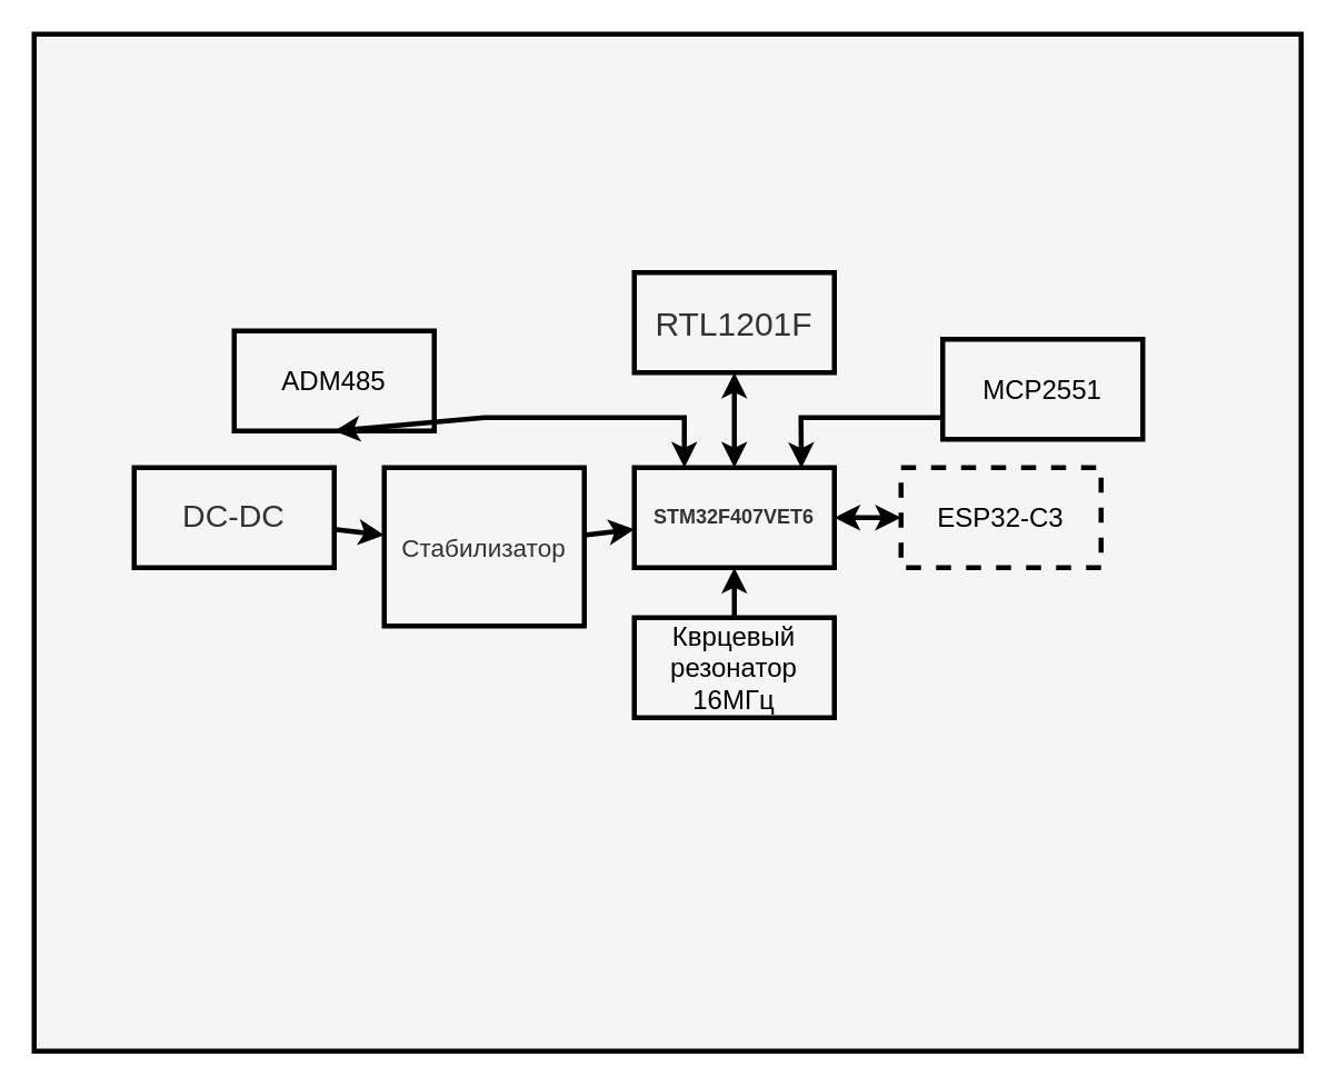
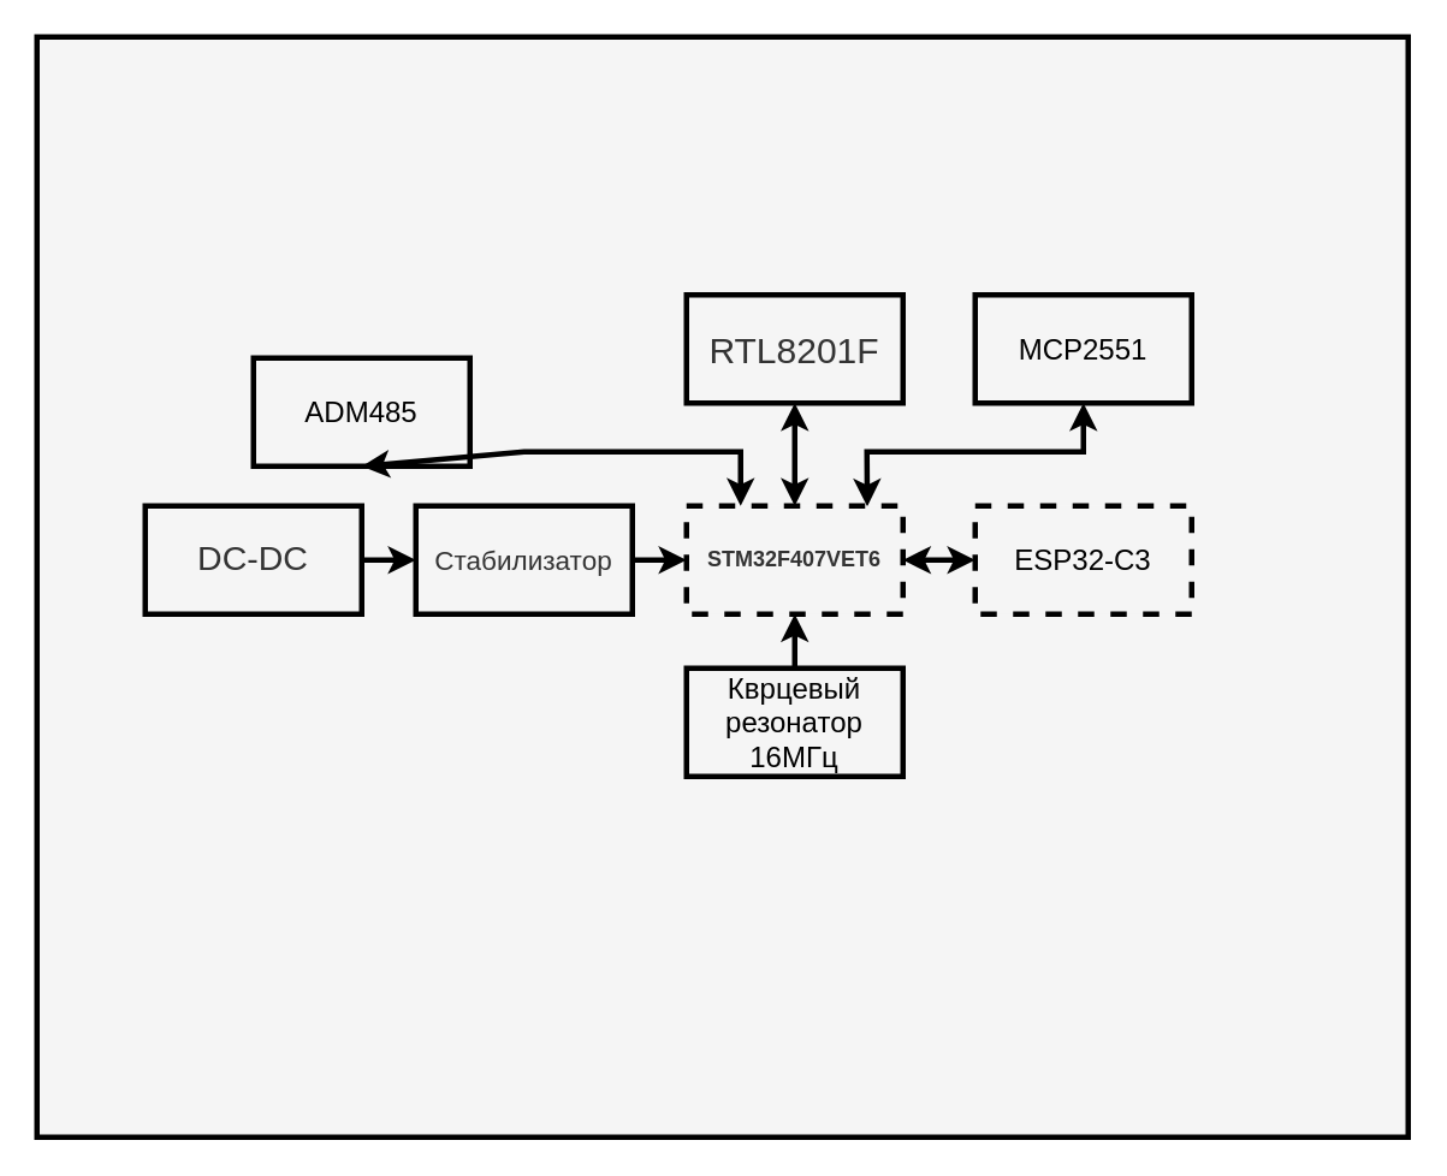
  <mxCell id="0" />
  <mxCell id="1" parent="0" />
  <mxCell id="2" value="" style="rounded=0;whiteSpace=wrap;html=1;fillColor=#f5f5f5;fontColor=#333333;strokeColor=#000000;strokeWidth=3;" parent="1" vertex="1"><mxGeometry y="20" width="760" height="610" as="geometry" x="20" /></mxCell>
  <mxCell id="3" value="" style="edgeStyle=none;shape=connector;rounded=1;html=1;labelBackgroundColor=default;strokeColor=#000000;strokeWidth=3;fontFamily=Helvetica;fontSize=20;fontColor=default;endArrow=classic;endFill=1;startArrow=classic;startFill=1;" edge="1" parent="1" source="7" target="8"><mxGeometry relative="1" as="geometry" /></mxCell>
  <mxCell id="4" value="" style="edgeStyle=none;shape=connector;rounded=1;html=1;labelBackgroundColor=default;strokeColor=#000000;strokeWidth=3;fontFamily=Helvetica;fontSize=20;fontColor=default;endArrow=none;endFill=0;startArrow=classic;startFill=1;" edge="1" parent="1" source="7" target="13"><mxGeometry relative="1" as="geometry" /></mxCell>
  <mxCell id="5" value="" style="edgeStyle=none;shape=connector;rounded=1;html=1;labelBackgroundColor=default;strokeColor=#000000;strokeWidth=3;fontFamily=Helvetica;fontSize=20;fontColor=default;endArrow=classic;endFill=1;startArrow=classic;startFill=1;" edge="1" parent="1" source="7" target="10"><mxGeometry relative="1" as="geometry" /></mxCell>
  <mxCell id="6" style="edgeStyle=none;shape=connector;rounded=0;html=1;exitX=0.835;exitY=0.005;exitDx=0;exitDy=0;entryX=0.5;entryY=1;entryDx=0;entryDy=0;labelBackgroundColor=default;strokeColor=#000000;strokeWidth=3;fontFamily=Helvetica;fontSize=20;fontColor=default;endArrow=classic;endFill=1;startArrow=classic;startFill=1;exitPerimeter=0;" edge="1" parent="1" source="7" target="14"><mxGeometry relative="1" as="geometry"><Array as="points"><mxPoint x="480" y="250" /><mxPoint x="600" y="250" /></Array></mxGeometry></mxCell>
- <mxCell id="7" value="&lt;b&gt;STM32F407VET6&lt;/b&gt;" style="rounded=0;whiteSpace=wrap;html=1;fillColor=#f5f5f5;fontColor=#333333;strokeColor=#000000;strokeWidth=3;" parent="1" vertex="1"><mxGeometry x="380" y="280" width="120" height="60" as="geometry" /></mxCell>
- <mxCell id="8" value="&lt;span style=&quot;font-size: 20px;&quot;&gt;RTL1201F&lt;/span&gt;" style="rounded=0;whiteSpace=wrap;html=1;fillColor=#f5f5f5;fontColor=#333333;strokeColor=#000000;strokeWidth=3;" parent="1" vertex="1"><mxGeometry x="380" y="163" width="120" height="60" as="geometry" /></mxCell>
+ <mxCell id="7" value="&lt;b&gt;STM32F407VET6&lt;/b&gt;" style="rounded=0;whiteSpace=wrap;html=1;fillColor=#f5f5f5;fontColor=#333333;strokeColor=#000000;strokeWidth=3;dashed=1;" parent="1" vertex="1"><mxGeometry x="380" y="280" width="120" height="60" as="geometry" /></mxCell>
+ <mxCell id="8" value="&lt;span style=&quot;font-size: 20px;&quot;&gt;RTL8201F&lt;/span&gt;" style="rounded=0;whiteSpace=wrap;html=1;fillColor=#f5f5f5;fontColor=#333333;strokeColor=#000000;strokeWidth=3;" parent="1" vertex="1"><mxGeometry x="380" y="163" width="120" height="60" as="geometry" /></mxCell>
  <mxCell id="9" value="&lt;font color=&quot;#000000&quot;&gt;&lt;span style=&quot;font-size: 16px;&quot;&gt;ADM485&lt;/span&gt;&lt;/font&gt;" style="rounded=0;whiteSpace=wrap;html=1;fillColor=#f5f5f5;fontColor=#333333;strokeColor=#000000;strokeWidth=3;" parent="1" vertex="1"><mxGeometry x="140" y="198" width="120" height="60" as="geometry" /></mxCell>
  <mxCell id="10" value="&lt;font color=&quot;#000000&quot;&gt;&lt;span style=&quot;font-size: 16px;&quot;&gt;ESP32-C3&lt;br&gt;&lt;/span&gt;&lt;/font&gt;" style="rounded=0;whiteSpace=wrap;html=1;fillColor=#f5f5f5;fontColor=#333333;strokeColor=#000000;strokeWidth=3;dashed=1;" vertex="1" parent="1"><mxGeometry x="540" y="280" width="120" height="60" as="geometry" /></mxCell>
  <mxCell id="11" value="" style="edgeStyle=none;shape=connector;rounded=1;html=1;labelBackgroundColor=default;strokeColor=#000000;strokeWidth=3;fontFamily=Helvetica;fontSize=15;fontColor=default;endArrow=classic;endFill=1;startArrow=none;startFill=0;" edge="1" parent="1" source="12" target="16"><mxGeometry relative="1" as="geometry" /></mxCell>
  <mxCell id="12" value="&lt;font style=&quot;font-size: 19px;&quot;&gt;DC-DC&lt;/font&gt;" style="rounded=0;whiteSpace=wrap;html=1;fillColor=#f5f5f5;fontColor=#333333;strokeColor=#000000;strokeWidth=3;" vertex="1" parent="1"><mxGeometry x="80" y="280" width="120" height="60" as="geometry" /></mxCell>
  <mxCell id="13" value="&lt;font color=&quot;#000000&quot;&gt;&lt;span style=&quot;font-size: 16px;&quot;&gt;Кврцевый резонатор 16МГц&lt;br&gt;&lt;/span&gt;&lt;/font&gt;" style="rounded=0;whiteSpace=wrap;html=1;fillColor=#f5f5f5;fontColor=#333333;strokeColor=#000000;strokeWidth=3;" vertex="1" parent="1"><mxGeometry x="380" y="370" width="120" height="60" as="geometry" /></mxCell>
- <mxCell id="14" value="&lt;font color=&quot;#000000&quot;&gt;&lt;span style=&quot;font-size: 16px;&quot;&gt;MCP2551&lt;br&gt;&lt;/span&gt;&lt;/font&gt;" style="rounded=0;whiteSpace=wrap;html=1;fillColor=#f5f5f5;fontColor=#333333;strokeColor=#000000;strokeWidth=3;" vertex="1" parent="1"><mxGeometry x="565" y="203" width="120" height="60" as="geometry" /></mxCell>
+ <mxCell id="14" value="&lt;font color=&quot;#000000&quot;&gt;&lt;span style=&quot;font-size: 16px;&quot;&gt;MCP2551&lt;br&gt;&lt;/span&gt;&lt;/font&gt;" style="rounded=0;whiteSpace=wrap;html=1;fillColor=#f5f5f5;fontColor=#333333;strokeColor=#000000;strokeWidth=3;" vertex="1" parent="1"><mxGeometry x="540" y="163" width="120" height="60" as="geometry" /></mxCell>
  <mxCell id="15" value="" style="edgeStyle=none;shape=connector;rounded=1;html=1;labelBackgroundColor=default;strokeColor=#000000;strokeWidth=3;fontFamily=Helvetica;fontSize=15;fontColor=default;endArrow=classic;endFill=1;" edge="1" parent="1" source="16" target="7"><mxGeometry relative="1" as="geometry" /></mxCell>
- <mxCell id="16" value="&lt;font style=&quot;font-size: 15px;&quot;&gt;Стабилизатор&lt;/font&gt;" style="rounded=0;whiteSpace=wrap;html=1;fillColor=#f5f5f5;fontColor=#333333;strokeColor=#000000;strokeWidth=3;" vertex="1" parent="1"><mxGeometry x="230" y="280" width="120" height="95" as="geometry" /></mxCell>
+ <mxCell id="16" value="&lt;font style=&quot;font-size: 15px;&quot;&gt;Стабилизатор&lt;/font&gt;" style="rounded=0;whiteSpace=wrap;html=1;fillColor=#f5f5f5;fontColor=#333333;strokeColor=#000000;strokeWidth=3;" vertex="1" parent="1"><mxGeometry x="230" y="280" width="120" height="60" as="geometry" /></mxCell>
  <mxCell id="17" style="edgeStyle=none;shape=connector;rounded=0;html=1;exitX=0.5;exitY=1;exitDx=0;exitDy=0;entryX=0.25;entryY=0;entryDx=0;entryDy=0;labelBackgroundColor=default;strokeColor=#000000;strokeWidth=3;fontFamily=Helvetica;fontSize=20;fontColor=default;endArrow=classic;endFill=1;startArrow=classic;startFill=1;" edge="1" parent="1" source="9" target="7"><mxGeometry relative="1" as="geometry"><mxPoint x="290.2" y="280.3" as="sourcePoint" /><mxPoint x="410" y="223" as="targetPoint" /><Array as="points"><mxPoint x="290" y="250" /><mxPoint x="410" y="250" /></Array></mxGeometry></mxCell>
